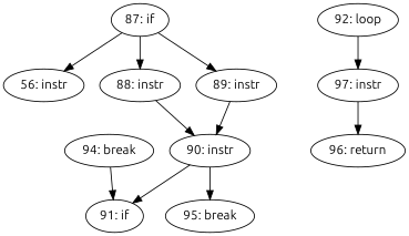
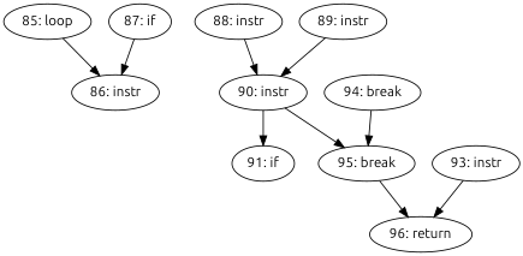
  digraph {
    fontname=Ubuntu
    node [fontname=Ubuntu]
    edge [fontname=Ubuntu]
-   n2 [label="56: instr"]
+   n1 [label="85: loop"]
+   n2 [label="86: instr"]
    n3 [label="87: if"]
    n4 [label="88: instr"]
    n5 [label="89: instr"]
    n6 [label="90: instr"]
    n7 [label="91: if"]
    n8 [label="95: break"]
-   n9 [label="92: loop"]
-   n10 [label="97: instr"]
+   n10 [label="93: instr"]
    n11 [label="96: return"]
    n12 [label="94: break"]
+   n1 -> n2
    n3 -> n2
-   n3 -> n4
-   n3 -> n5
    n4 -> n6
    n5 -> n6
    n6 -> n7
    n6 -> n8
-   n9 -> n10
+   n8 -> n11
    n10 -> n11
-   n12 -> n7
+   n12 -> n8
  }
